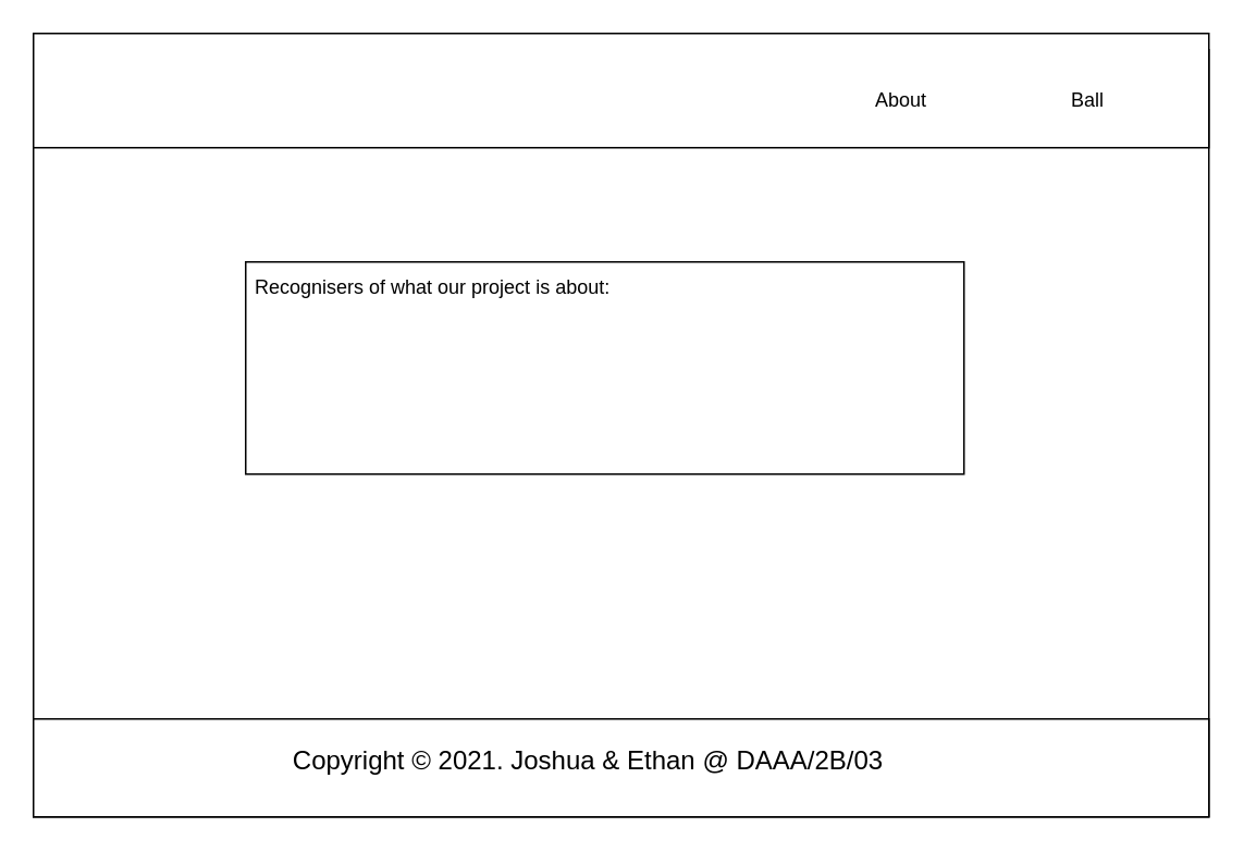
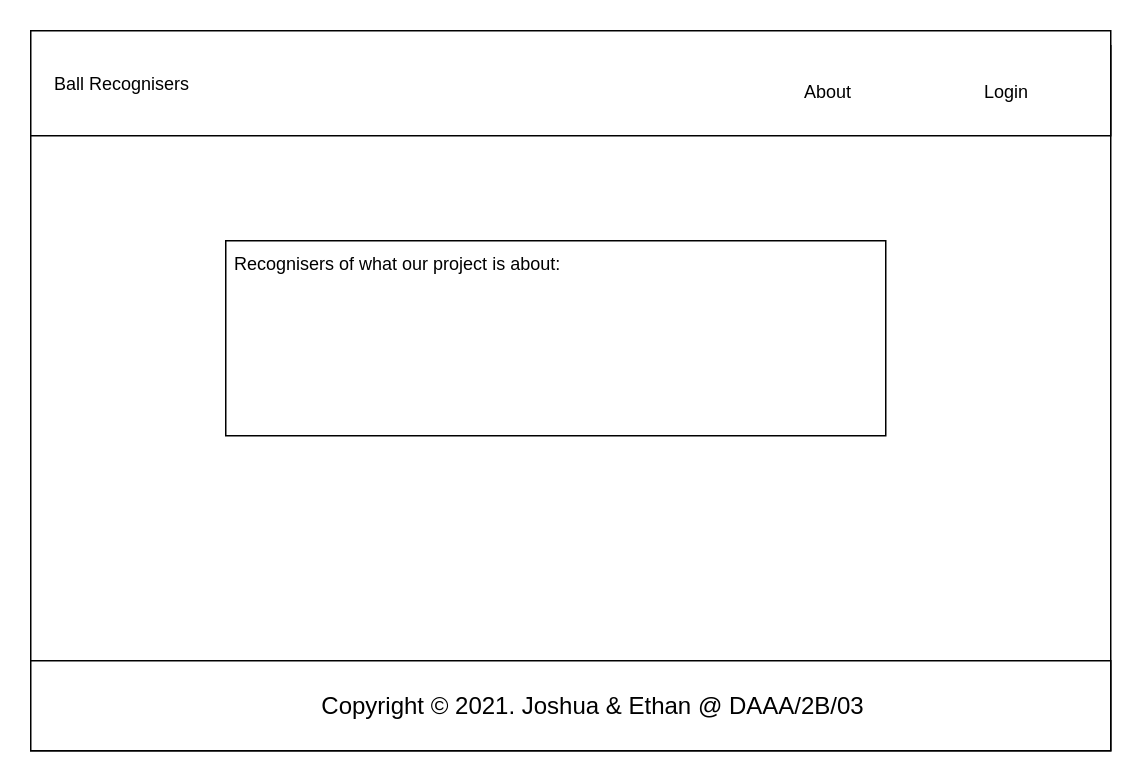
  <mxCell id="0" />
  <mxCell id="1" parent="0" />
  <mxCell id="2" value="" style="rounded=0;whiteSpace=wrap;html=1;" vertex="1" parent="1"><mxGeometry x="20" y="30" width="720" height="470" as="geometry" /></mxCell>
  <mxCell id="3" value="" style="rounded=0;whiteSpace=wrap;html=1;" vertex="1" parent="1"><mxGeometry x="20" width="720" height="70" as="geometry" y="20" /></mxCell>
- <mxCell id="4" value="Ball" style="text;strokeColor=none;fillColor=none;align=left;verticalAlign=middle;spacingLeft=4;spacingRight=4;overflow=hidden;points=[[0,0.5],[1,0.5]];portConstraint=eastwest;rotatable=0;" vertex="1" parent="1"><mxGeometry x="650" y="45" width="80" height="30" as="geometry" /></mxCell>
+ <mxCell id="4" value="Login" style="text;strokeColor=none;fillColor=none;align=left;verticalAlign=middle;spacingLeft=4;spacingRight=4;overflow=hidden;points=[[0,0.5],[1,0.5]];portConstraint=eastwest;rotatable=0;" vertex="1" parent="1"><mxGeometry x="650" y="45" width="80" height="30" as="geometry" /></mxCell>
  <mxCell id="5" value="About" style="text;strokeColor=none;fillColor=none;align=left;verticalAlign=middle;spacingLeft=4;spacingRight=4;overflow=hidden;points=[[0,0.5],[1,0.5]];portConstraint=eastwest;rotatable=0;" vertex="1" parent="1"><mxGeometry x="530" y="45" width="80" height="30" as="geometry" /></mxCell>
  <mxCell id="6" value="" style="rounded=0;whiteSpace=wrap;html=1;" vertex="1" parent="1"><mxGeometry x="150" y="160" width="440" height="130" as="geometry" /></mxCell>
  <mxCell id="7" value="Recognisers of what our project is about:" style="text;strokeColor=none;fillColor=none;align=left;verticalAlign=middle;spacingLeft=4;spacingRight=4;overflow=hidden;points=[[0,0.5],[1,0.5]];portConstraint=eastwest;rotatable=0;" vertex="1" parent="1"><mxGeometry x="150" y="160" width="440" height="30" as="geometry" /></mxCell>
+ <mxCell id="8" value="Ball Recognisers" style="text;strokeColor=none;fillColor=none;align=left;verticalAlign=middle;spacingLeft=4;spacingRight=4;overflow=hidden;points=[[0,0.5],[1,0.5]];portConstraint=eastwest;rotatable=0;" vertex="1" parent="1"><mxGeometry x="30" y="40" width="150" height="30" as="geometry" /></mxCell>
  <mxCell id="9" value="" style="rounded=0;whiteSpace=wrap;html=1;" vertex="1" parent="1"><mxGeometry x="20" y="440" width="720" height="60" as="geometry" /></mxCell>
- <mxCell id="10" value="&lt;span style=&quot;font-family: , , &amp;#34;segoe ui&amp;#34; , &amp;#34;roboto&amp;#34; , &amp;#34;helvetica neue&amp;#34; , &amp;#34;arial&amp;#34; , &amp;#34;noto sans&amp;#34; , &amp;#34;liberation sans&amp;#34; , sans-serif , &amp;#34;apple color emoji&amp;#34; , &amp;#34;segoe ui emoji&amp;#34; , &amp;#34;segoe ui symbol&amp;#34; , &amp;#34;noto color emoji&amp;#34; ; font-size: 16px&quot;&gt;Copyright © 2021. Joshua &amp;amp; Ethan @ DAAA/2B/03&lt;/span&gt;" style="text;html=1;strokeColor=none;fillColor=none;align=center;verticalAlign=middle;whiteSpace=wrap;rounded=0;" vertex="1" parent="1"><mxGeometry x="35" y="450" width="650" height="30" as="geometry" /></mxCell>
+ <mxCell id="10" value="&lt;span style=&quot;font-family: , , &amp;#34;segoe ui&amp;#34; , &amp;#34;roboto&amp;#34; , &amp;#34;helvetica neue&amp;#34; , &amp;#34;arial&amp;#34; , &amp;#34;noto sans&amp;#34; , &amp;#34;liberation sans&amp;#34; , sans-serif , &amp;#34;apple color emoji&amp;#34; , &amp;#34;segoe ui emoji&amp;#34; , &amp;#34;segoe ui symbol&amp;#34; , &amp;#34;noto color emoji&amp;#34; ; font-size: 16px&quot;&gt;Copyright © 2021. Joshua &amp;amp; Ethan @ DAAA/2B/03&lt;/span&gt;" style="text;html=1;strokeColor=none;fillColor=none;align=center;verticalAlign=middle;whiteSpace=wrap;rounded=0;" vertex="1" parent="1"><mxGeometry x="70" y="455" width="650" height="30" as="geometry" /></mxCell>
